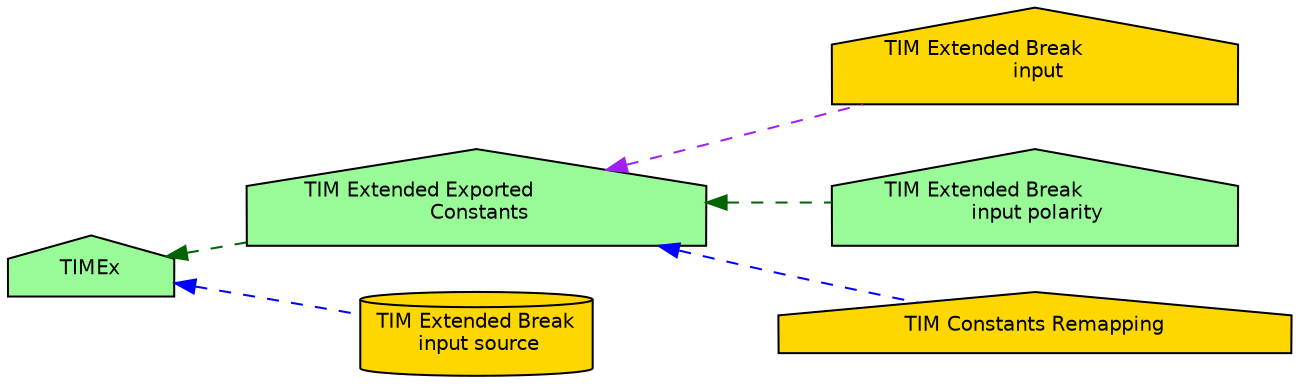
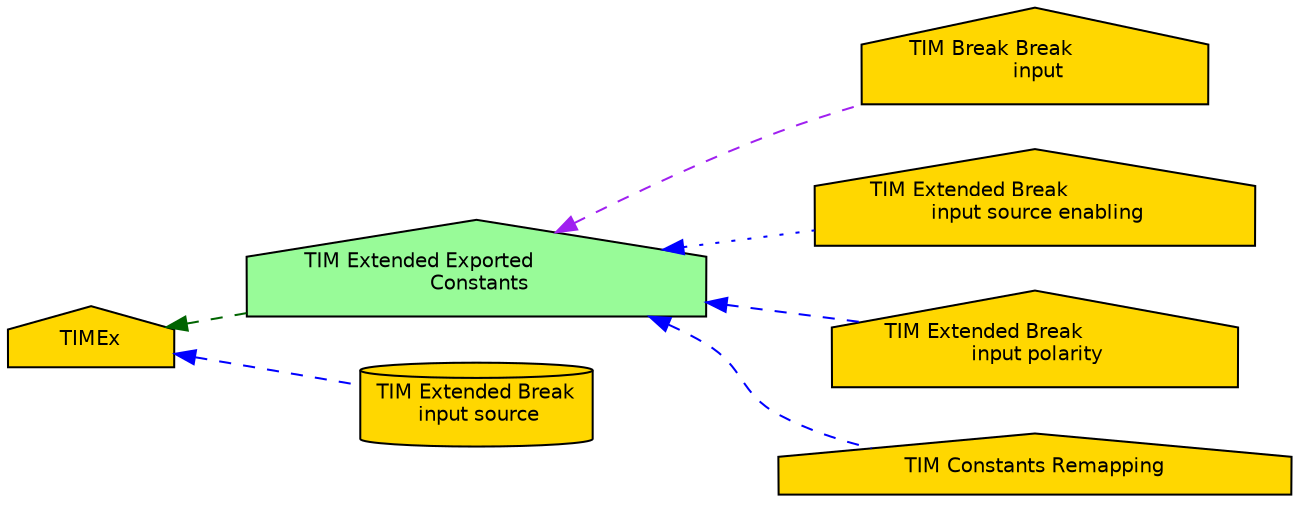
  digraph {
    rankdir=LR
    node [color=black fillcolor=gold fontname=Helvetica fontsize=10 shape=house style=filled]
    edge [color=blue dir=back fontname=Helvetica fontsize=10 labelfontname=Helvetica labelfontsize=10 shape=plaintext style=dashed]
-   n1 [fillcolor=palegreen height=0.2 label=TIMEx width=0.4]
+   n1 [height=0.2 label=TIMEx width=0.4]
    n2 [fillcolor=palegreen fontcolor=black height=0.2 label="TIM Extended Exported\l Constants" width=0.4]
    n3 [height=0.2 label="TIM Extended Break\l input source" shape=cylinder width=0.4]
-   n4 [height=0.2 label="TIM Extended Break\l input" width=0.4]
-   n6 [fillcolor=palegreen height=0.2 label="TIM Extended Break\l input polarity" width=0.4]
+   n4 [height=0.2 label="TIM Break Break\l input" width=0.4]
+   n5 [height=0.2 label="TIM Extended Break\l input source enabling" width=0.4]
+   n6 [height=0.2 label="TIM Extended Break\l input polarity" width=0.4]
    n7 [height=0.2 label="TIM Constants Remapping" width=0.4]
    n1 -> n2 [color=darkgreen]
    n1 -> n3
    n2 -> n4 [color=purple]
-   n2 -> n6 [color=darkgreen]
+   n2 -> n5 [style=dotted]
+   n2 -> n6
    n2 -> n7
  }
